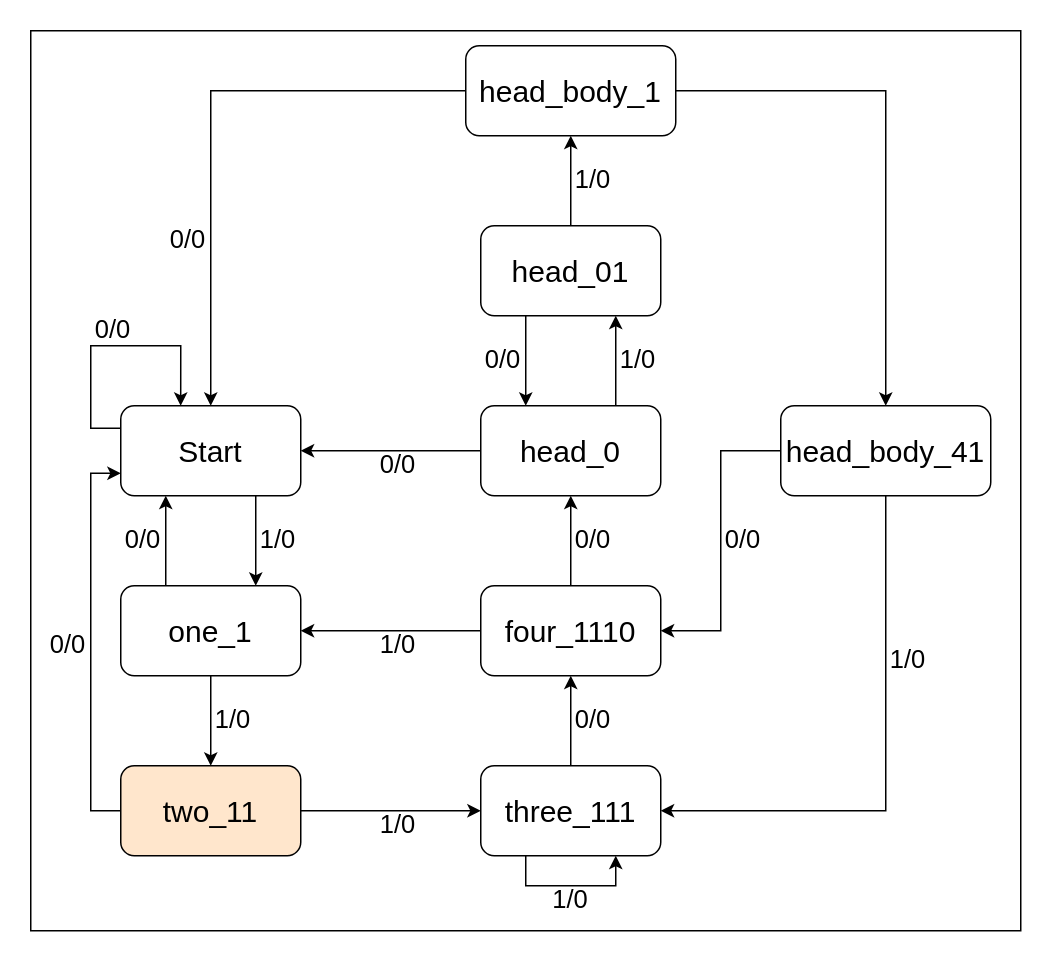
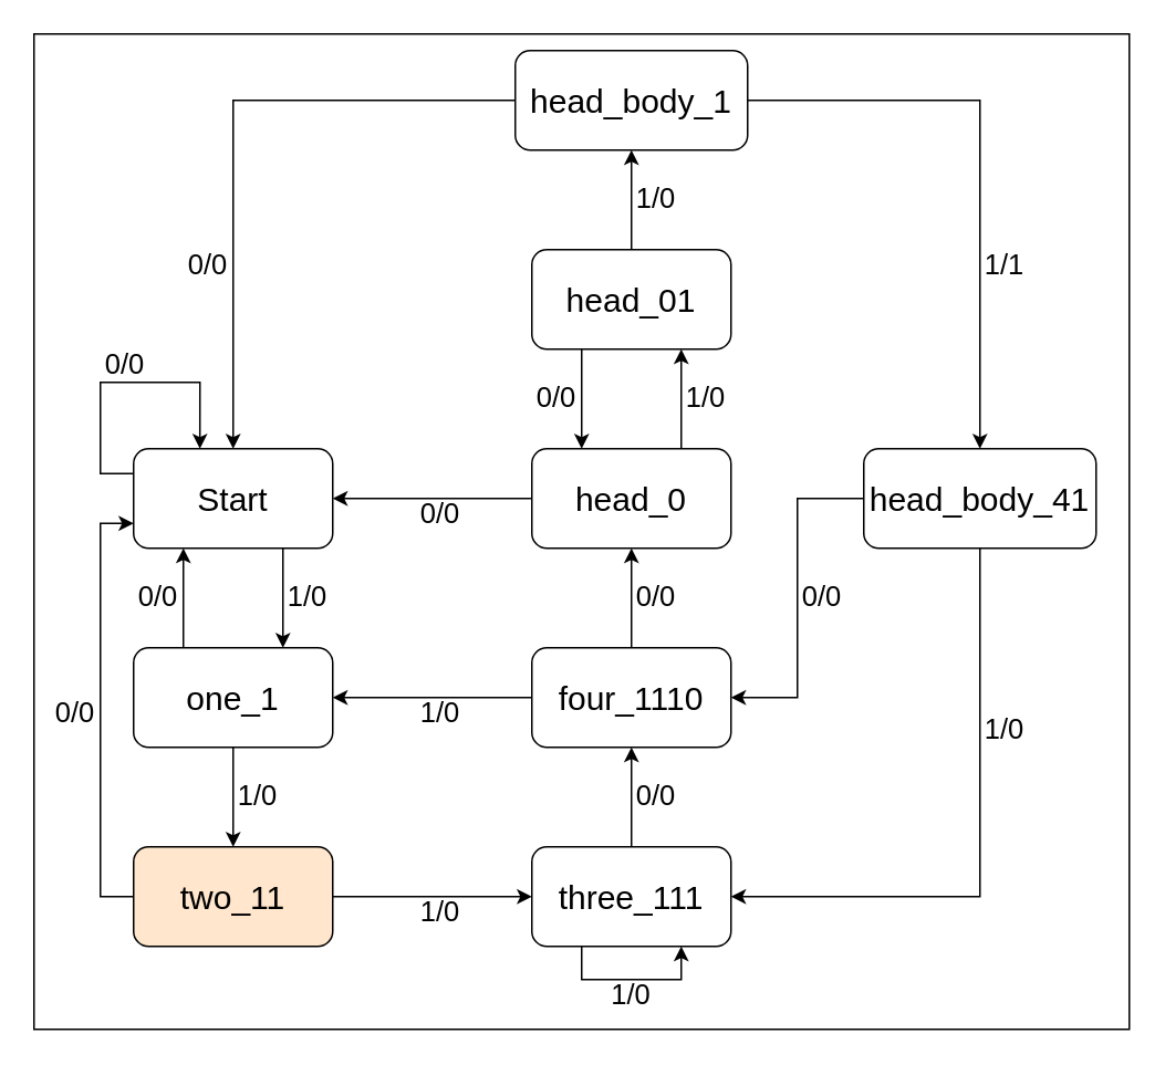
  <mxCell id="0" />
  <mxCell id="1" parent="0" />
  <mxCell id="2" value="" style="group" vertex="1" connectable="0" parent="1"><mxGeometry x="20" y="20" width="660" height="600" as="geometry" /></mxCell>
  <mxCell id="3" value="" style="rounded=0;whiteSpace=wrap;html=1;container=0;" parent="2" vertex="1"><mxGeometry width="660" height="600" as="geometry" /></mxCell>
  <mxCell id="4" value="&lt;font style=&quot;font-size: 20px;&quot;&gt;Start&lt;/font&gt;" style="rounded=1;whiteSpace=wrap;html=1;container=0;" parent="2" vertex="1"><mxGeometry x="60" y="250" width="120" height="60" as="geometry" /></mxCell>
  <mxCell id="5" style="edgeStyle=orthogonalEdgeStyle;rounded=0;orthogonalLoop=1;jettySize=auto;html=1;exitX=0.25;exitY=0;exitDx=0;exitDy=0;entryX=0.25;entryY=1;entryDx=0;entryDy=0;" parent="2" source="6" target="4" edge="1"><mxGeometry relative="1" as="geometry" /></mxCell>
  <mxCell id="6" value="&lt;span style=&quot;font-size: 20px;&quot;&gt;one_1&lt;/span&gt;" style="rounded=1;whiteSpace=wrap;html=1;container=0;" parent="2" vertex="1"><mxGeometry x="60" y="370" width="120" height="60" as="geometry" /></mxCell>
  <mxCell id="7" style="edgeStyle=orthogonalEdgeStyle;rounded=0;orthogonalLoop=1;jettySize=auto;html=1;exitX=0.75;exitY=1;exitDx=0;exitDy=0;entryX=0.75;entryY=0;entryDx=0;entryDy=0;" parent="2" source="4" target="6" edge="1"><mxGeometry relative="1" as="geometry" /></mxCell>
  <mxCell id="8" style="edgeStyle=orthogonalEdgeStyle;rounded=0;orthogonalLoop=1;jettySize=auto;html=1;exitX=0;exitY=0.5;exitDx=0;exitDy=0;entryX=0;entryY=0.75;entryDx=0;entryDy=0;" parent="2" source="9" target="4" edge="1"><mxGeometry relative="1" as="geometry" /></mxCell>
  <mxCell id="9" value="&lt;span style=&quot;font-size: 20px;&quot;&gt;two_11&lt;/span&gt;" style="rounded=1;whiteSpace=wrap;html=1;container=0;fillColor=#ffe6cc;" parent="2" vertex="1"><mxGeometry x="60" y="490" width="120" height="60" as="geometry" /></mxCell>
  <mxCell id="10" style="edgeStyle=orthogonalEdgeStyle;rounded=0;orthogonalLoop=1;jettySize=auto;html=1;exitX=0.5;exitY=1;exitDx=0;exitDy=0;entryX=0.5;entryY=0;entryDx=0;entryDy=0;" parent="2" source="6" target="9" edge="1"><mxGeometry relative="1" as="geometry" /></mxCell>
  <mxCell id="11" value="&lt;span style=&quot;font-size: 20px;&quot;&gt;three_111&lt;/span&gt;" style="rounded=1;whiteSpace=wrap;html=1;container=0;" parent="2" vertex="1"><mxGeometry x="300" y="490" width="120" height="60" as="geometry" /></mxCell>
  <mxCell id="12" style="edgeStyle=orthogonalEdgeStyle;rounded=0;orthogonalLoop=1;jettySize=auto;html=1;exitX=1;exitY=0.5;exitDx=0;exitDy=0;entryX=0;entryY=0.5;entryDx=0;entryDy=0;" parent="2" source="9" target="11" edge="1"><mxGeometry relative="1" as="geometry" /></mxCell>
  <mxCell id="13" style="edgeStyle=orthogonalEdgeStyle;rounded=0;orthogonalLoop=1;jettySize=auto;html=1;exitX=0;exitY=0.5;exitDx=0;exitDy=0;entryX=1;entryY=0.5;entryDx=0;entryDy=0;" parent="2" source="14" target="6" edge="1"><mxGeometry relative="1" as="geometry" /></mxCell>
  <mxCell id="14" value="&lt;span style=&quot;font-size: 20px;&quot;&gt;four_1110&lt;/span&gt;" style="rounded=1;whiteSpace=wrap;html=1;container=0;" parent="2" vertex="1"><mxGeometry x="300" y="370" width="120" height="60" as="geometry" /></mxCell>
  <mxCell id="15" style="edgeStyle=orthogonalEdgeStyle;rounded=0;orthogonalLoop=1;jettySize=auto;html=1;exitX=0.5;exitY=0;exitDx=0;exitDy=0;entryX=0.5;entryY=1;entryDx=0;entryDy=0;" parent="2" source="11" target="14" edge="1"><mxGeometry relative="1" as="geometry" /></mxCell>
  <mxCell id="16" style="edgeStyle=orthogonalEdgeStyle;rounded=0;orthogonalLoop=1;jettySize=auto;html=1;exitX=0;exitY=0.5;exitDx=0;exitDy=0;entryX=1;entryY=0.5;entryDx=0;entryDy=0;" parent="2" source="17" target="4" edge="1"><mxGeometry relative="1" as="geometry" /></mxCell>
  <mxCell id="17" value="&lt;span style=&quot;font-size: 20px;&quot;&gt;head_0&lt;/span&gt;" style="rounded=1;whiteSpace=wrap;html=1;container=0;" parent="2" vertex="1"><mxGeometry x="300" y="250" width="120" height="60" as="geometry" /></mxCell>
  <mxCell id="18" style="edgeStyle=orthogonalEdgeStyle;rounded=0;orthogonalLoop=1;jettySize=auto;html=1;exitX=0.5;exitY=0;exitDx=0;exitDy=0;entryX=0.5;entryY=1;entryDx=0;entryDy=0;" parent="2" source="14" target="17" edge="1"><mxGeometry relative="1" as="geometry" /></mxCell>
  <mxCell id="19" style="edgeStyle=orthogonalEdgeStyle;rounded=0;orthogonalLoop=1;jettySize=auto;html=1;exitX=0.25;exitY=1;exitDx=0;exitDy=0;entryX=0.25;entryY=0;entryDx=0;entryDy=0;" parent="2" source="20" target="17" edge="1"><mxGeometry relative="1" as="geometry" /></mxCell>
  <mxCell id="20" value="&lt;span style=&quot;font-size: 20px;&quot;&gt;head_01&lt;/span&gt;" style="rounded=1;whiteSpace=wrap;html=1;container=0;" parent="2" vertex="1"><mxGeometry x="300" y="130" width="120" height="60" as="geometry" /></mxCell>
  <mxCell id="21" style="edgeStyle=orthogonalEdgeStyle;rounded=0;orthogonalLoop=1;jettySize=auto;html=1;exitX=0.75;exitY=0;exitDx=0;exitDy=0;entryX=0.75;entryY=1;entryDx=0;entryDy=0;" parent="2" source="17" target="20" edge="1"><mxGeometry relative="1" as="geometry" /></mxCell>
  <mxCell id="22" style="edgeStyle=orthogonalEdgeStyle;rounded=0;orthogonalLoop=1;jettySize=auto;html=1;exitX=0;exitY=0.5;exitDx=0;exitDy=0;entryX=0.5;entryY=0;entryDx=0;entryDy=0;" parent="2" source="23" target="4" edge="1"><mxGeometry relative="1" as="geometry" /></mxCell>
  <mxCell id="23" value="&lt;span style=&quot;font-size: 20px;&quot;&gt;head_body_1&lt;/span&gt;" style="rounded=1;whiteSpace=wrap;html=1;container=0;" parent="2" vertex="1"><mxGeometry x="290" y="10" width="140" height="60" as="geometry" /></mxCell>
  <mxCell id="24" style="edgeStyle=orthogonalEdgeStyle;rounded=0;orthogonalLoop=1;jettySize=auto;html=1;exitX=0.5;exitY=0;exitDx=0;exitDy=0;entryX=0.5;entryY=1;entryDx=0;entryDy=0;" parent="2" source="20" target="23" edge="1"><mxGeometry relative="1" as="geometry" /></mxCell>
  <mxCell id="25" style="edgeStyle=orthogonalEdgeStyle;rounded=0;orthogonalLoop=1;jettySize=auto;html=1;exitX=0;exitY=0.5;exitDx=0;exitDy=0;entryX=1;entryY=0.5;entryDx=0;entryDy=0;" parent="2" source="27" target="14" edge="1"><mxGeometry relative="1" as="geometry" /></mxCell>
  <mxCell id="26" style="edgeStyle=orthogonalEdgeStyle;rounded=0;orthogonalLoop=1;jettySize=auto;html=1;exitX=0.5;exitY=1;exitDx=0;exitDy=0;entryX=1;entryY=0.5;entryDx=0;entryDy=0;" parent="2" source="27" target="11" edge="1"><mxGeometry relative="1" as="geometry" /></mxCell>
  <mxCell id="27" value="&lt;span style=&quot;font-size: 20px;&quot;&gt;head_body_41&lt;/span&gt;" style="rounded=1;whiteSpace=wrap;html=1;container=0;" parent="2" vertex="1"><mxGeometry x="500" y="250" width="140" height="60" as="geometry" /></mxCell>
  <mxCell id="28" value="&lt;font style=&quot;font-size: 17px;&quot;&gt;1/0&lt;/font&gt;" style="text;html=1;strokeColor=none;fillColor=none;align=center;verticalAlign=middle;whiteSpace=wrap;rounded=0;container=0;" parent="2" vertex="1"><mxGeometry x="150" y="330" width="30" height="20" as="geometry" /></mxCell>
  <mxCell id="29" value="&lt;font style=&quot;font-size: 17px;&quot;&gt;1/0&lt;/font&gt;" style="text;html=1;strokeColor=none;fillColor=none;align=center;verticalAlign=middle;whiteSpace=wrap;rounded=0;container=0;" parent="2" vertex="1"><mxGeometry x="120" y="450" width="30" height="20" as="geometry" /></mxCell>
  <mxCell id="30" value="&lt;font style=&quot;font-size: 17px;&quot;&gt;1/0&lt;/font&gt;" style="text;html=1;strokeColor=none;fillColor=none;align=center;verticalAlign=middle;whiteSpace=wrap;rounded=0;container=0;" parent="2" vertex="1"><mxGeometry x="230" y="520" width="30" height="20" as="geometry" /></mxCell>
  <mxCell id="31" value="&lt;font style=&quot;font-size: 17px;&quot;&gt;0/0&lt;/font&gt;" style="text;html=1;strokeColor=none;fillColor=none;align=center;verticalAlign=middle;whiteSpace=wrap;rounded=0;container=0;" parent="2" vertex="1"><mxGeometry x="360" y="450" width="30" height="20" as="geometry" /></mxCell>
  <mxCell id="32" value="&lt;font style=&quot;font-size: 17px;&quot;&gt;0/0&lt;/font&gt;" style="text;html=1;strokeColor=none;fillColor=none;align=center;verticalAlign=middle;whiteSpace=wrap;rounded=0;container=0;" parent="2" vertex="1"><mxGeometry x="360" y="330" width="30" height="20" as="geometry" /></mxCell>
  <mxCell id="33" value="&lt;font style=&quot;font-size: 17px;&quot;&gt;1/0&lt;/font&gt;" style="text;html=1;strokeColor=none;fillColor=none;align=center;verticalAlign=middle;whiteSpace=wrap;rounded=0;container=0;" parent="2" vertex="1"><mxGeometry x="390" y="210" width="30" height="20" as="geometry" /></mxCell>
  <mxCell id="34" value="&lt;font style=&quot;font-size: 17px;&quot;&gt;1/0&lt;/font&gt;" style="text;html=1;strokeColor=none;fillColor=none;align=center;verticalAlign=middle;whiteSpace=wrap;rounded=0;container=0;" parent="2" vertex="1"><mxGeometry x="360" y="90" width="30" height="20" as="geometry" /></mxCell>
+ <mxCell id="35" value="&lt;font style=&quot;font-size: 17px;&quot;&gt;1/1&lt;/font&gt;" style="text;html=1;strokeColor=none;fillColor=none;align=center;verticalAlign=middle;whiteSpace=wrap;rounded=0;container=0;" parent="2" vertex="1"><mxGeometry x="570" y="130" width="30" height="20" as="geometry" /></mxCell>
  <mxCell id="36" value="&lt;font style=&quot;font-size: 17px;&quot;&gt;0/0&lt;/font&gt;" style="text;html=1;strokeColor=none;fillColor=none;align=center;verticalAlign=middle;whiteSpace=wrap;rounded=0;container=0;" parent="2" vertex="1"><mxGeometry x="460" y="330" width="30" height="20" as="geometry" /></mxCell>
  <mxCell id="37" value="&lt;font style=&quot;font-size: 17px;&quot;&gt;1/0&lt;/font&gt;" style="text;html=1;strokeColor=none;fillColor=none;align=center;verticalAlign=middle;whiteSpace=wrap;rounded=0;container=0;" parent="2" vertex="1"><mxGeometry x="570" y="410" width="30" height="20" as="geometry" /></mxCell>
  <mxCell id="38" style="edgeStyle=orthogonalEdgeStyle;rounded=0;orthogonalLoop=1;jettySize=auto;html=1;exitX=1;exitY=0.5;exitDx=0;exitDy=0;entryX=0.5;entryY=0;entryDx=0;entryDy=0;" parent="2" source="23" target="27" edge="1"><mxGeometry relative="1" as="geometry" /></mxCell>
  <mxCell id="39" style="edgeStyle=orthogonalEdgeStyle;rounded=0;orthogonalLoop=1;jettySize=auto;html=1;exitX=0.25;exitY=1;exitDx=0;exitDy=0;entryX=0.75;entryY=1;entryDx=0;entryDy=0;" parent="2" source="11" target="11" edge="1"><mxGeometry relative="1" as="geometry" /></mxCell>
  <mxCell id="40" value="&lt;font style=&quot;font-size: 17px;&quot;&gt;1/0&lt;/font&gt;" style="text;html=1;strokeColor=none;fillColor=none;align=center;verticalAlign=middle;whiteSpace=wrap;rounded=0;container=0;" parent="2" vertex="1"><mxGeometry x="345" y="570" width="30" height="20" as="geometry" /></mxCell>
  <mxCell id="41" value="&lt;font style=&quot;font-size: 17px;&quot;&gt;0/0&lt;/font&gt;" style="text;html=1;strokeColor=none;fillColor=none;align=center;verticalAlign=middle;whiteSpace=wrap;rounded=0;container=0;" parent="2" vertex="1"><mxGeometry x="60" y="330" width="30" height="20" as="geometry" /></mxCell>
  <mxCell id="42" value="&lt;font style=&quot;font-size: 17px;&quot;&gt;0/0&lt;/font&gt;" style="text;html=1;strokeColor=none;fillColor=none;align=center;verticalAlign=middle;whiteSpace=wrap;rounded=0;container=0;" parent="2" vertex="1"><mxGeometry x="10" y="400" width="30" height="20" as="geometry" /></mxCell>
  <mxCell id="43" value="&lt;font style=&quot;font-size: 17px;&quot;&gt;1/0&lt;/font&gt;" style="text;html=1;strokeColor=none;fillColor=none;align=center;verticalAlign=middle;whiteSpace=wrap;rounded=0;container=0;" parent="2" vertex="1"><mxGeometry x="230" y="400" width="30" height="20" as="geometry" /></mxCell>
  <mxCell id="44" value="&lt;font style=&quot;font-size: 17px;&quot;&gt;0/0&lt;/font&gt;" style="text;html=1;strokeColor=none;fillColor=none;align=center;verticalAlign=middle;whiteSpace=wrap;rounded=0;container=0;" parent="2" vertex="1"><mxGeometry x="230" y="280" width="30" height="20" as="geometry" /></mxCell>
  <mxCell id="45" value="&lt;font style=&quot;font-size: 17px;&quot;&gt;0/0&lt;/font&gt;" style="text;html=1;strokeColor=none;fillColor=none;align=center;verticalAlign=middle;whiteSpace=wrap;rounded=0;container=0;" parent="2" vertex="1"><mxGeometry x="90" y="130" width="30" height="20" as="geometry" /></mxCell>
  <mxCell id="46" value="&lt;font style=&quot;font-size: 17px;&quot;&gt;0/0&lt;/font&gt;" style="text;html=1;strokeColor=none;fillColor=none;align=center;verticalAlign=middle;whiteSpace=wrap;rounded=0;container=0;" parent="2" vertex="1"><mxGeometry x="300" y="210" width="30" height="20" as="geometry" /></mxCell>
  <mxCell id="47" style="edgeStyle=orthogonalEdgeStyle;rounded=0;orthogonalLoop=1;jettySize=auto;html=1;exitX=0;exitY=0.25;exitDx=0;exitDy=0;entryX=0.333;entryY=0;entryDx=0;entryDy=0;entryPerimeter=0;" edge="1" parent="2" source="4" target="4"><mxGeometry relative="1" as="geometry"><Array as="points"><mxPoint x="40" y="265" /><mxPoint x="40" y="210" /><mxPoint x="100" y="210" /></Array></mxGeometry></mxCell>
  <mxCell id="48" value="&lt;font style=&quot;font-size: 17px;&quot;&gt;0/0&lt;/font&gt;" style="text;html=1;strokeColor=none;fillColor=none;align=center;verticalAlign=middle;whiteSpace=wrap;rounded=0;container=0;" vertex="1" parent="2"><mxGeometry x="40" y="190" width="30" height="20" as="geometry" /></mxCell>
